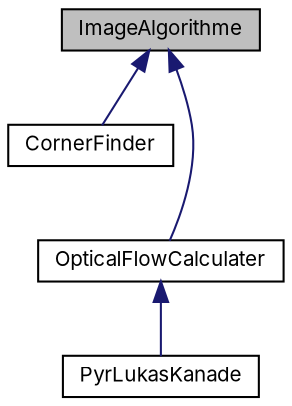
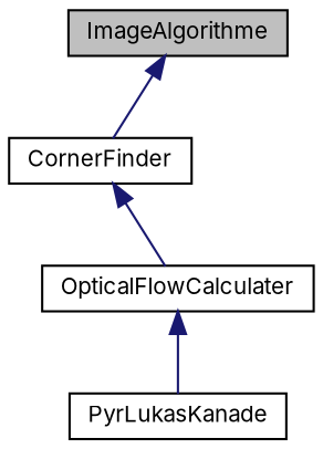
  digraph {
    fontname=Inter
    node [color=black fillcolor=white fontname=Inter fontsize=10 shape=record style=filled]
    edge [color=midnightblue dir=back fontname=Inter fontsize=10 labelfontname=Helvetica labelfontsize=10 style=solid]
    n1 [fillcolor=grey75 fontcolor=black height=0.2 label=ImageAlgorithme width=0.4]
    n2 [height=0.2 label=CornerFinder width=0.4]
    n3 [height=0.2 label=OpticalFlowCalculater width=0.4]
    n4 [height=0.2 label=PyrLukasKanade width=0.4]
    n1 -> n2
-   n1 -> n3
+   n2 -> n3
    n3 -> n4
  }
